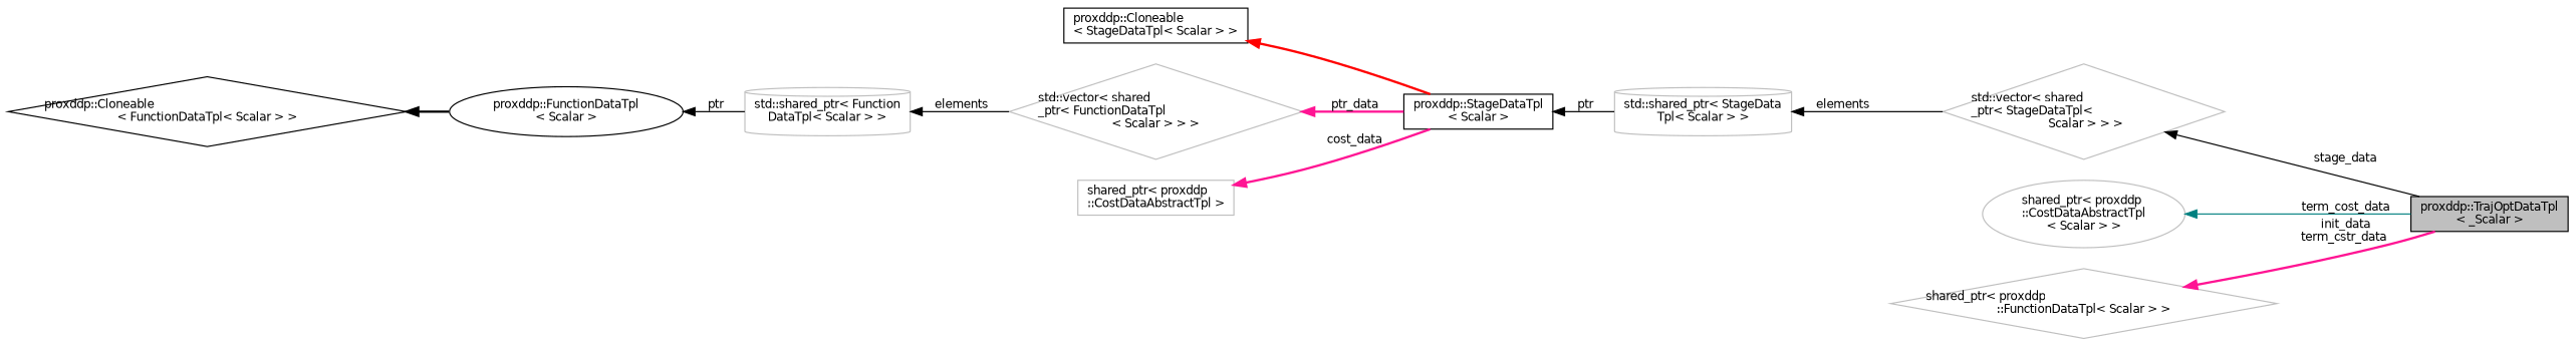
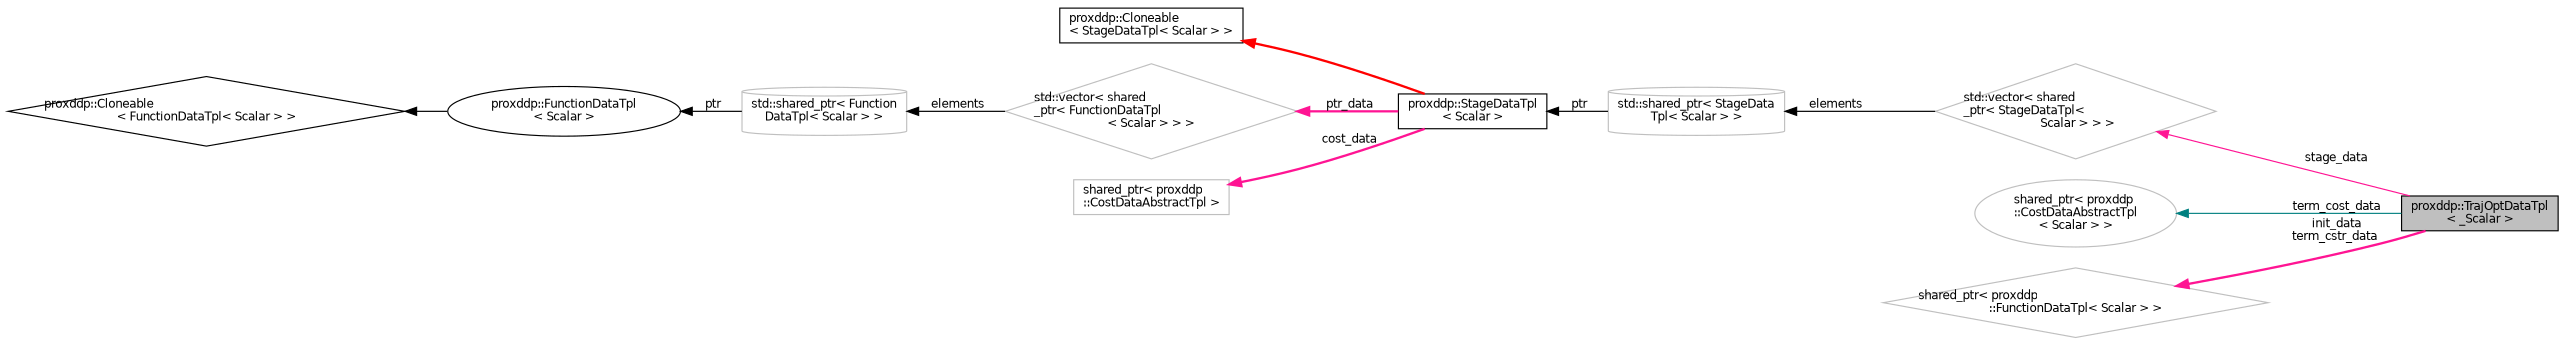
  digraph {
    rankdir=LR
    node [color=grey75 fontname=Helvetica fontsize=10 shape=box]
    edge [color=black dir=back fontname=Helvetica fontsize=10 labelfontname=Helvetica labelfontsize=10 style=solid]
    n1 [color=black fillcolor=grey75 fontcolor=black height=0.2 label="proxddp::TrajOptDataTpl\l\< _Scalar \>" style=filled width=0.4]
    n2 [height=0.2 label="std::vector\< shared\l_ptr\< StageDataTpl\<\l Scalar \> \> \>" shape=diamond width=0.4]
    n3 [height=0.2 label="std::shared_ptr\< StageData\lTpl\< Scalar \> \>" shape=cylinder width=0.4]
    n4 [color=black height=0.2 label="proxddp::StageDataTpl\l\< Scalar \>" width=0.4]
    n5 [color=black height=0.2 label="proxddp::Cloneable\l\< StageDataTpl\< Scalar \> \>" width=0.4]
    n6 [height=0.2 label="std::vector\< shared\l_ptr\< FunctionDataTpl\l\< Scalar \> \> \>" shape=diamond width=0.4]
    n7 [height=0.2 label="std::shared_ptr\< Function\lDataTpl\< Scalar \> \>" shape=cylinder width=0.4]
    n8 [color=black height=0.2 label="proxddp::FunctionDataTpl\l\< Scalar \>" shape=ellipse width=0.4]
    n9 [color=black height=0.2 label="proxddp::Cloneable\l\< FunctionDataTpl\< Scalar \> \>" shape=diamond width=0.4]
    n10 [height=0.2 label="shared_ptr\< proxddp\l::CostDataAbstractTpl \>" width=0.4]
    n11 [height=0.2 label="shared_ptr\< proxddp\l::CostDataAbstractTpl\l\< Scalar \> \>" shape=ellipse width=0.4]
    n12 [height=0.2 label="shared_ptr\< proxddp\l::FunctionDataTpl\< Scalar \> \>" shape=diamond width=0.4]
-   n2 -> n1 [label=" stage_data"]
+   n2 -> n1 [color=deeppink label=" stage_data"]
    n3 -> n2 [label=" elements"]
    n4 -> n3 [label=" ptr"]
    n5 -> n4 [color=red style=bold]
    n6 -> n4 [color=deeppink label=" ptr_data" style=bold]
    n7 -> n6 [label=" elements"]
    n8 -> n7 [label=" ptr"]
-   n9 -> n8 [style=bold]
+   n9 -> n8
    n10 -> n4 [color=deeppink label=" cost_data" style=bold]
    n11 -> n1 [color=teal label=" term_cost_data"]
    n12 -> n1 [color=deeppink label=" init_data\nterm_cstr_data" style=bold]
  }
